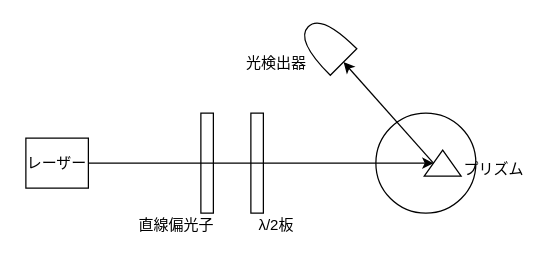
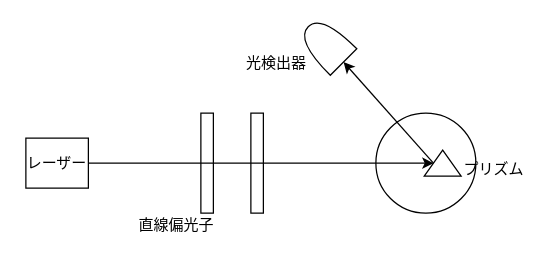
  <mxCell id="0" />
  <mxCell id="1" parent="0" />
  <mxCell id="2" value="レーザー" style="rounded=0;whiteSpace=wrap;html=1;" vertex="1" parent="1"><mxGeometry x="20" y="110" width="50" height="40" as="geometry" /></mxCell>
  <mxCell id="3" value="" style="rounded=0;whiteSpace=wrap;html=1;" vertex="1" parent="1"><mxGeometry x="160" y="90" width="10" height="80" as="geometry" /></mxCell>
  <mxCell id="4" value="" style="rounded=0;whiteSpace=wrap;html=1;" vertex="1" parent="1"><mxGeometry x="200" y="90" width="10" height="80" as="geometry" /></mxCell>
  <mxCell id="5" value="" style="ellipse;whiteSpace=wrap;html=1;aspect=fixed;" vertex="1" parent="1"><mxGeometry x="300" y="90" width="80" height="80" as="geometry" /></mxCell>
  <mxCell id="6" value="" style="triangle;whiteSpace=wrap;html=1;rotation=-90;" vertex="1" parent="1"><mxGeometry x="343" y="115.24" width="20.91" height="29.52" as="geometry" /></mxCell>
  <mxCell id="7" value="" style="shape=or;whiteSpace=wrap;html=1;rotation=-135;" vertex="1" parent="1"><mxGeometry x="240" y="20" width="40" height="30" as="geometry" /></mxCell>
  <mxCell id="8" value="" style="endArrow=classic;html=1;exitX=1;exitY=0.5;exitDx=0;exitDy=0;entryX=0.5;entryY=0;entryDx=0;entryDy=0;" edge="1" parent="1" source="2" target="6"><mxGeometry width="50" height="50" relative="1" as="geometry"><mxPoint x="220" y="180" as="sourcePoint" /><mxPoint x="270" y="130" as="targetPoint" /></mxGeometry></mxCell>
  <mxCell id="9" value="" style="endArrow=classic;html=1;exitX=0.5;exitY=0;exitDx=0;exitDy=0;entryX=0;entryY=0.5;entryDx=0;entryDy=0;entryPerimeter=0;" edge="1" parent="1" source="6" target="7"><mxGeometry width="50" height="50" relative="1" as="geometry"><mxPoint x="110" y="140" as="sourcePoint" /><mxPoint x="356.075" y="140" as="targetPoint" /></mxGeometry></mxCell>
  <mxCell id="10" value="プリズム" style="text;html=1;align=center;verticalAlign=middle;resizable=0;points=[];autosize=1;" vertex="1" parent="1"><mxGeometry x="363.91" y="124.76" width="60" height="20" as="geometry" /></mxCell>
  <mxCell id="11" value="直線偏光子" style="text;html=1;align=center;verticalAlign=middle;resizable=0;points=[];autosize=1;" vertex="1" parent="1"><mxGeometry x="100" y="170" width="80" height="20" as="geometry" /></mxCell>
- <mxCell id="12" value="λ/2板" style="text;html=1;align=center;verticalAlign=middle;resizable=0;points=[];autosize=1;" vertex="1" parent="1"><mxGeometry x="200" y="170" width="40" height="20" as="geometry" /></mxCell>
  <mxCell id="13" value="光検出器" style="text;html=1;align=center;verticalAlign=middle;resizable=0;points=[];autosize=1;" vertex="1" parent="1"><mxGeometry x="190" y="40" width="60" height="20" as="geometry" /></mxCell>
